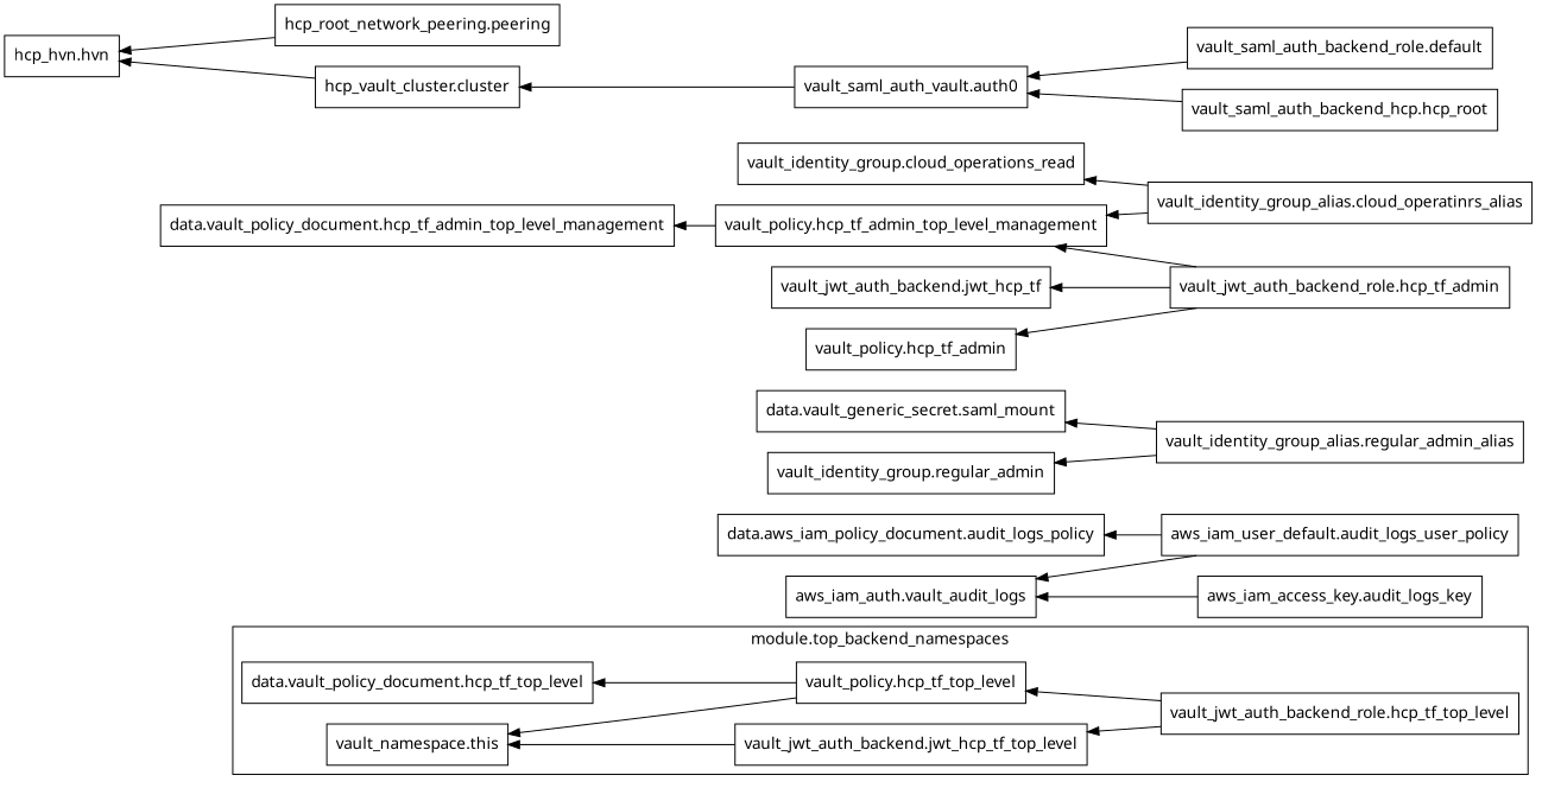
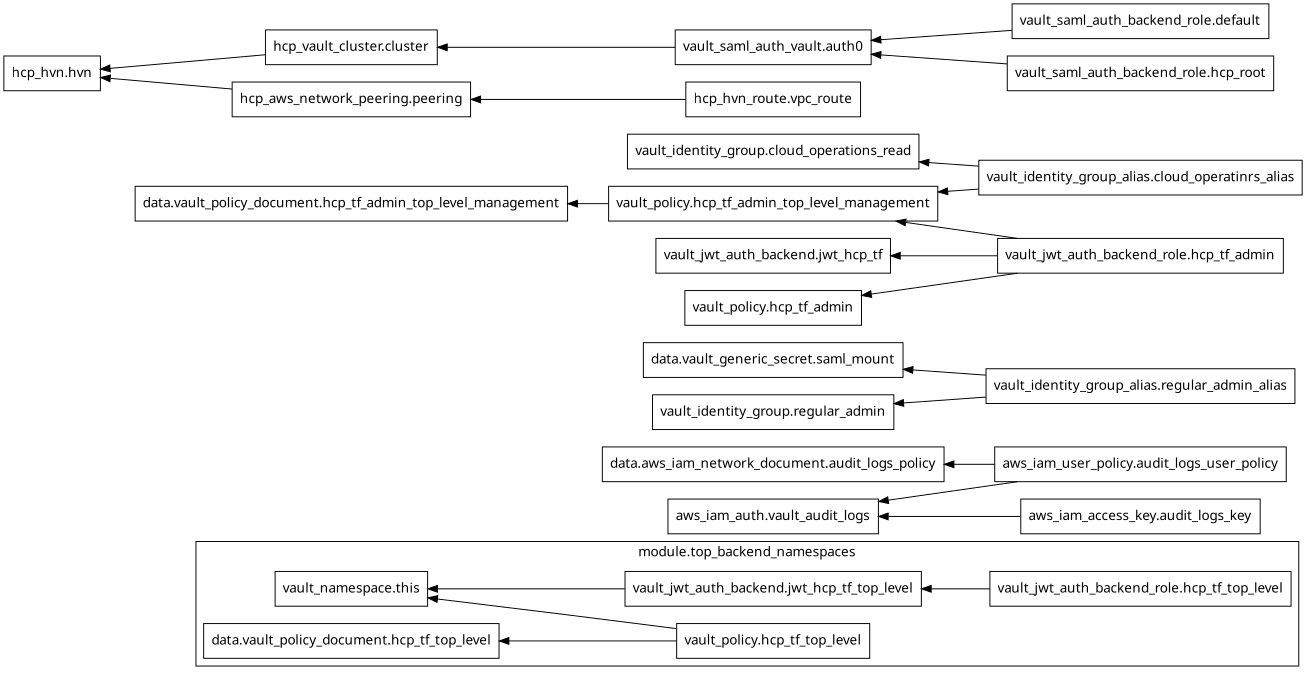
  digraph {
    rankdir=RL
    node [fontname="sans-serif" shape=rect]
    n1 [label="data.vault_policy_document.hcp_tf_top_level"]
    n2 [label="vault_jwt_auth_backend.jwt_hcp_tf_top_level"]
    n3 [label="vault_jwt_auth_backend_role.hcp_tf_top_level"]
    n4 [label="vault_namespace.this"]
    n5 [label="vault_policy.hcp_tf_top_level"]
-   n6 [label="data.aws_iam_policy_document.audit_logs_policy"]
+   n6 [label="data.aws_iam_network_document.audit_logs_policy"]
    n7 [label="data.vault_generic_secret.saml_mount"]
    n8 [label="data.vault_policy_document.hcp_tf_admin_top_level_management"]
    n9 [label="aws_iam_access_key.audit_logs_key"]
    n10 [label="aws_iam_auth.vault_audit_logs"]
-   n11 [label="aws_iam_user_default.audit_logs_user_policy"]
-   n12 [label="hcp_root_network_peering.peering"]
+   n11 [label="aws_iam_user_policy.audit_logs_user_policy"]
+   n12 [label="hcp_aws_network_peering.peering"]
    n13 [label="hcp_hvn.hvn"]
+   n14 [label="hcp_hvn_route.vpc_route"]
    n15 [label="hcp_vault_cluster.cluster"]
    n16 [label="vault_identity_group.cloud_operations_read"]
    n17 [label="vault_identity_group.regular_admin"]
    n18 [label="vault_identity_group_alias.cloud_operatinrs_alias"]
    n19 [label="vault_policy.hcp_tf_admin_top_level_management"]
    n20 [label="vault_identity_group_alias.regular_admin_alias"]
    n21 [label="vault_jwt_auth_backend.jwt_hcp_tf"]
    n22 [label="vault_jwt_auth_backend_role.hcp_tf_admin"]
    n23 [label="vault_policy.hcp_tf_admin"]
    n24 [label="vault_saml_auth_vault.auth0"]
    n25 [label="vault_saml_auth_backend_role.default"]
-   n26 [label="vault_saml_auth_backend_hcp.hcp_root"]
+   n26 [label="vault_saml_auth_backend_role.hcp_root"]
    subgraph cluster_1 {
      fontname="sans-serif"
      label="module.top_backend_namespaces"
      n1
      n2
      n3
      n4
      n5
    }
    n2 -> n4
    n3 -> n2
-   n3 -> n5
    n5 -> n1
    n5 -> n4
    n9 -> n10
    n11 -> n6
    n11 -> n10
    n12 -> n13
+   n14 -> n12
    n15 -> n13
    n18 -> n16
    n18 -> n19
    n19 -> n8
    n20 -> n7
    n20 -> n17
    n22 -> n19
    n22 -> n21
    n22 -> n23
    n24 -> n15
    n25 -> n24
    n26 -> n24
  }
